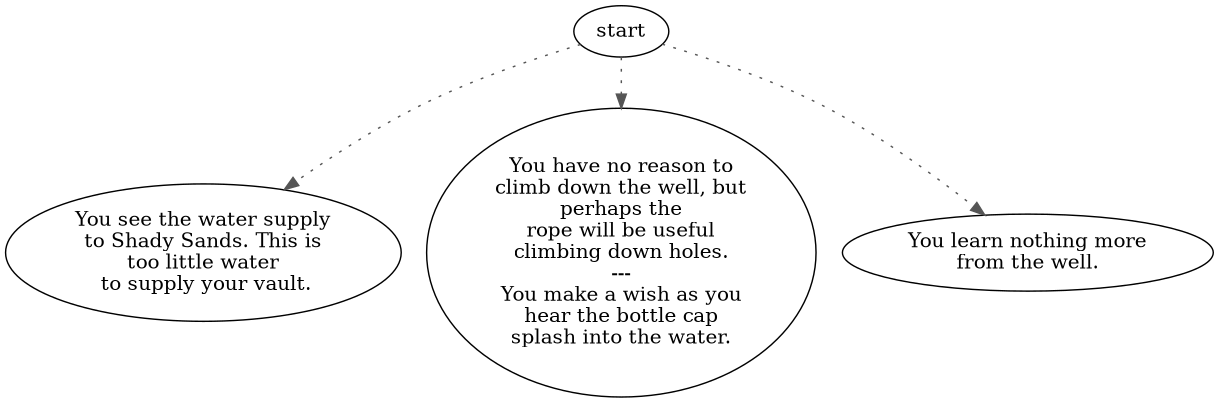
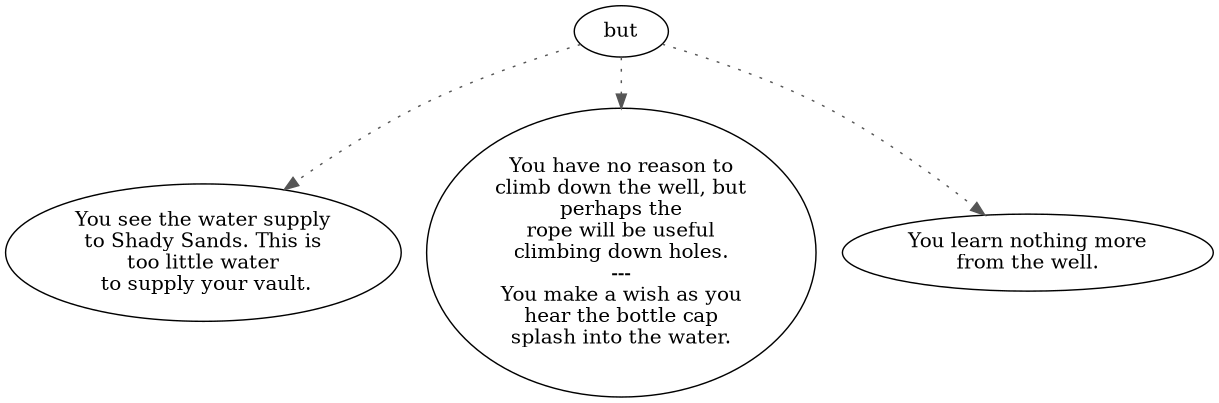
  digraph {
    node [color="#000000" fillcolor="#FFFFFF" style=filled]
    edge [color="#555555" style=dotted]
-   start
+   start [label=but]
    n2 [label="You see the water supply\nto Shady Sands. This is\ntoo little water\n to supply your vault."]
    n3 [label="You have no reason to\nclimb down the well, but\nperhaps the\nrope will be useful\nclimbing down holes.\n---\nYou make a wish as you\nhear the bottle cap\nsplash into the water."]
    n4 [label="You learn nothing more\nfrom the well."]
    start -> n2
    start -> n3
    start -> n4
  }
